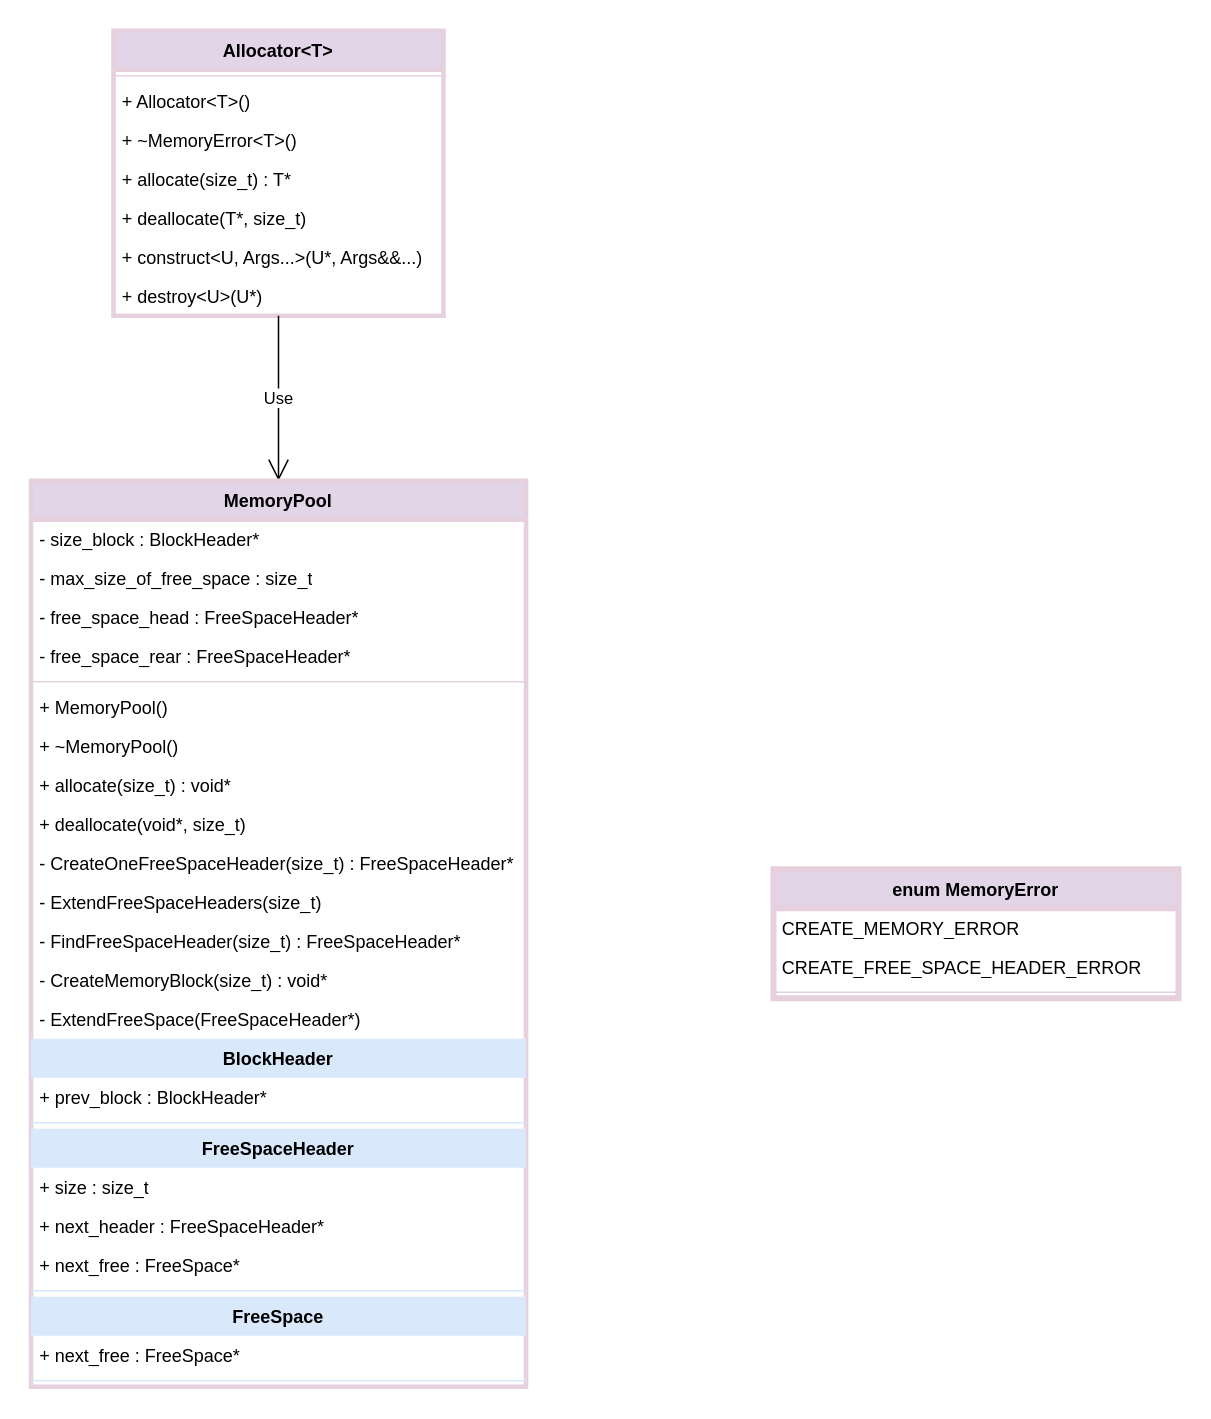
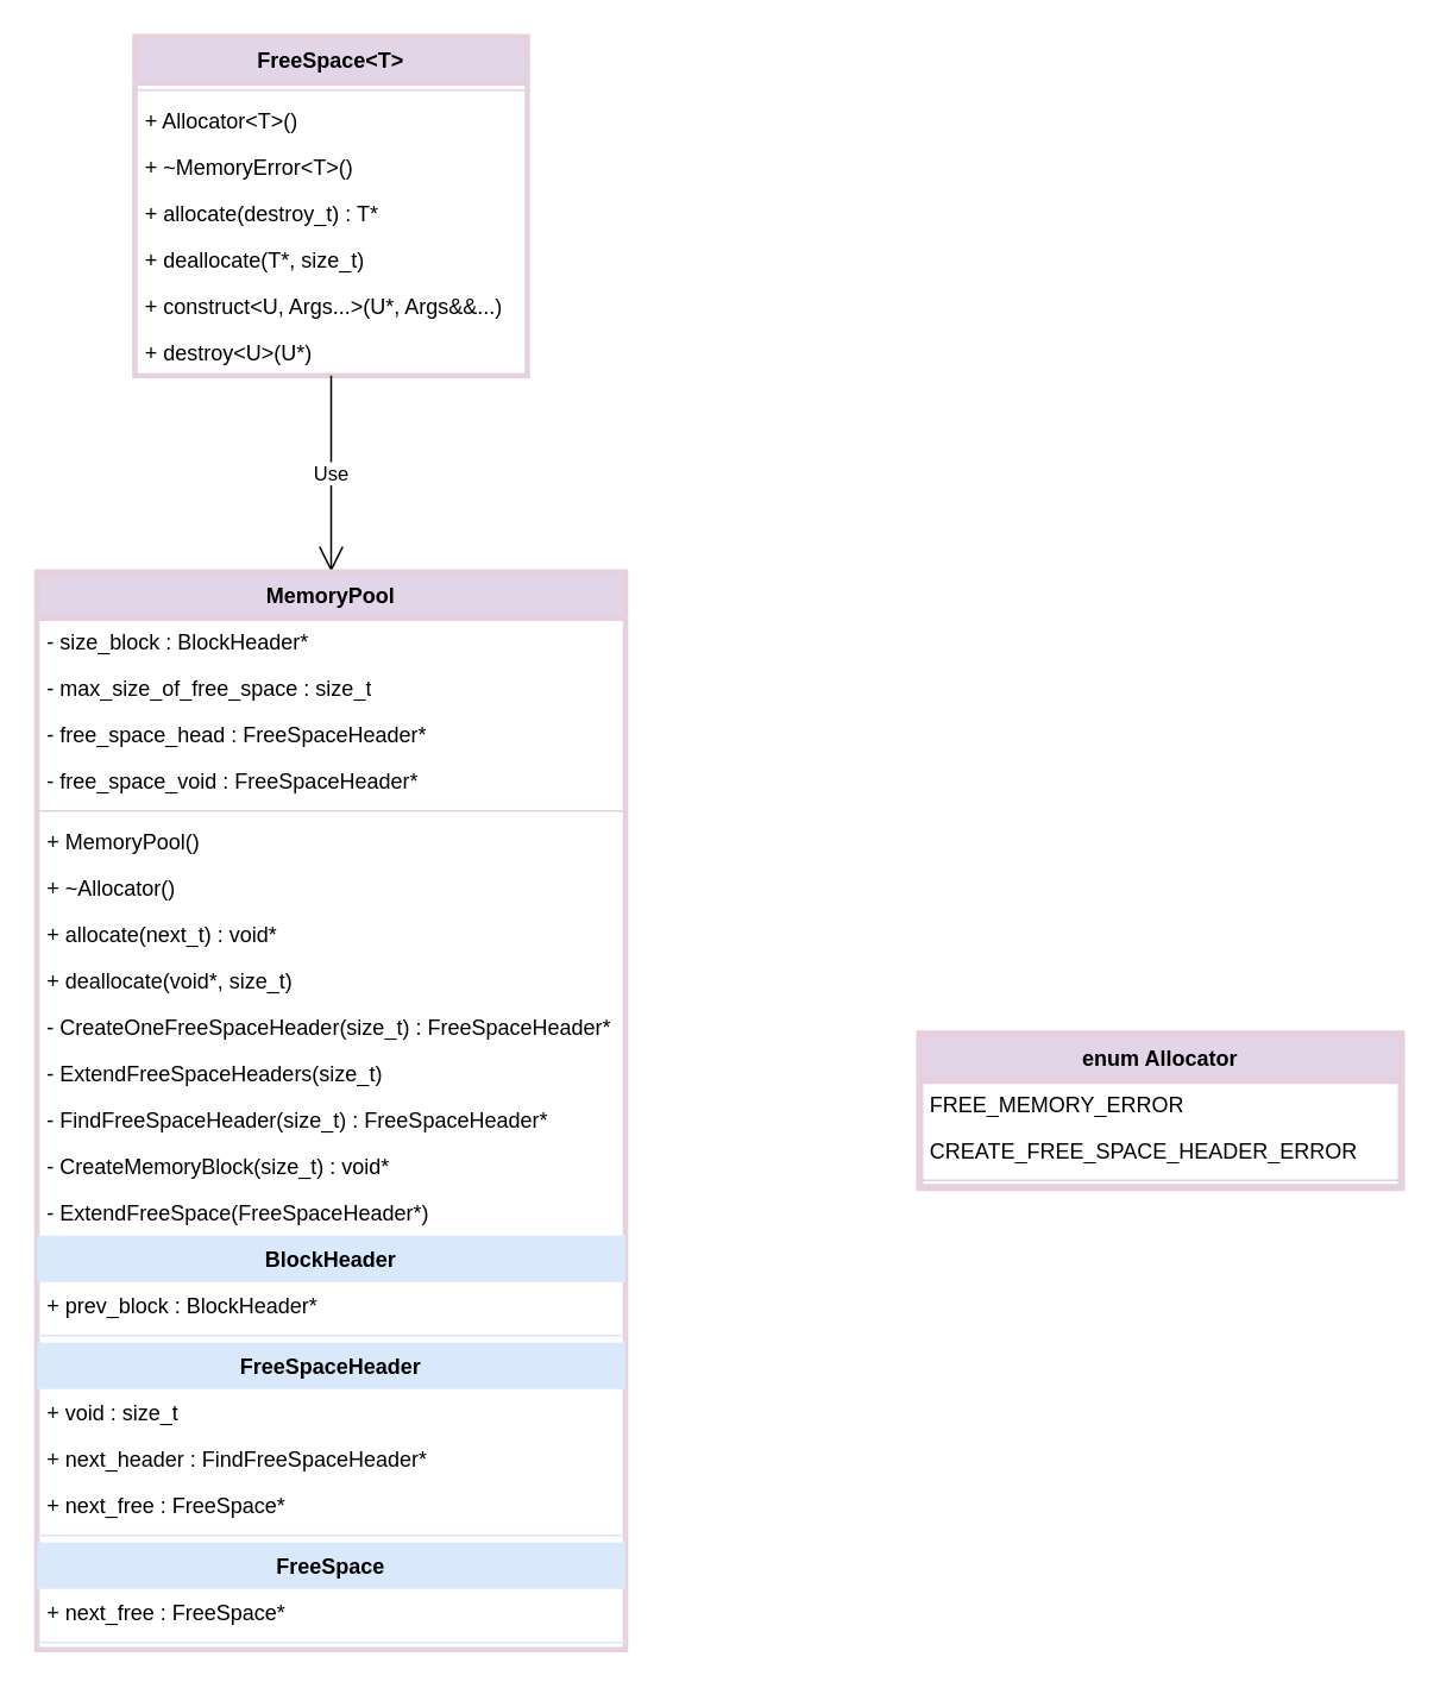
  <mxCell id="0" />
  <mxCell id="1" parent="0" />
- <mxCell id="2" value="Allocator&amp;lt;T&amp;gt;" style="swimlane;fontStyle=1;align=center;verticalAlign=top;childLayout=stackLayout;horizontal=1;startSize=26;horizontalStack=0;resizeParent=1;resizeParentMax=0;resizeLast=0;collapsible=1;marginBottom=0;whiteSpace=wrap;html=1;fillColor=#e1d5e7;strokeColor=#E6D0DE;strokeWidth=3;" vertex="1" parent="1"><mxGeometry x="75" y="20" width="220" height="190" as="geometry" /></mxCell>
+ <mxCell id="2" value="FreeSpace&amp;lt;T&amp;gt;" style="swimlane;fontStyle=1;align=center;verticalAlign=top;childLayout=stackLayout;horizontal=1;startSize=26;horizontalStack=0;resizeParent=1;resizeParentMax=0;resizeLast=0;collapsible=1;marginBottom=0;whiteSpace=wrap;html=1;fillColor=#e1d5e7;strokeColor=#E6D0DE;strokeWidth=3;" vertex="1" parent="1"><mxGeometry x="75" y="20" width="220" height="190" as="geometry" /></mxCell>
  <mxCell id="3" value="" style="line;strokeWidth=1;fillColor=none;align=left;verticalAlign=middle;spacingTop=-1;spacingLeft=3;spacingRight=3;rotatable=0;labelPosition=right;points=[];portConstraint=eastwest;strokeColor=inherit;" vertex="1" parent="2"><mxGeometry y="26" width="220" height="8" as="geometry" /></mxCell>
  <mxCell id="4" value="+ Allocator&amp;lt;T&amp;gt;()" style="text;strokeColor=none;fillColor=none;align=left;verticalAlign=top;spacingLeft=4;spacingRight=4;overflow=hidden;rotatable=0;points=[[0,0.5],[1,0.5]];portConstraint=eastwest;whiteSpace=wrap;html=1;" vertex="1" parent="2"><mxGeometry y="34" width="220" height="26" as="geometry" /></mxCell>
  <mxCell id="5" value="+ ~MemoryError&amp;lt;T&amp;gt;()" style="text;strokeColor=none;fillColor=none;align=left;verticalAlign=top;spacingLeft=4;spacingRight=4;overflow=hidden;rotatable=0;points=[[0,0.5],[1,0.5]];portConstraint=eastwest;whiteSpace=wrap;html=1;" vertex="1" parent="2"><mxGeometry y="60" width="220" height="26" as="geometry" /></mxCell>
- <mxCell id="6" value="+ allocate(size_t) : T*" style="text;strokeColor=none;fillColor=none;align=left;verticalAlign=top;spacingLeft=4;spacingRight=4;overflow=hidden;rotatable=0;points=[[0,0.5],[1,0.5]];portConstraint=eastwest;whiteSpace=wrap;html=1;" vertex="1" parent="2"><mxGeometry y="86" width="220" height="26" as="geometry" /></mxCell>
+ <mxCell id="6" value="+ allocate(destroy_t) : T*" style="text;strokeColor=none;fillColor=none;align=left;verticalAlign=top;spacingLeft=4;spacingRight=4;overflow=hidden;rotatable=0;points=[[0,0.5],[1,0.5]];portConstraint=eastwest;whiteSpace=wrap;html=1;" vertex="1" parent="2"><mxGeometry y="86" width="220" height="26" as="geometry" /></mxCell>
  <mxCell id="7" value="+ deallocate(T*, size_t)" style="text;strokeColor=none;fillColor=none;align=left;verticalAlign=top;spacingLeft=4;spacingRight=4;overflow=hidden;rotatable=0;points=[[0,0.5],[1,0.5]];portConstraint=eastwest;whiteSpace=wrap;html=1;" vertex="1" parent="2"><mxGeometry y="112" width="220" height="26" as="geometry" /></mxCell>
  <mxCell id="8" value="+ construct&amp;lt;U, Args...&amp;gt;(U*, Args&amp;amp;&amp;amp;...)" style="text;strokeColor=none;fillColor=none;align=left;verticalAlign=top;spacingLeft=4;spacingRight=4;overflow=hidden;rotatable=0;points=[[0,0.5],[1,0.5]];portConstraint=eastwest;whiteSpace=wrap;html=1;" vertex="1" parent="2"><mxGeometry y="138" width="220" height="26" as="geometry" /></mxCell>
  <mxCell id="9" value="+ destroy&amp;lt;U&amp;gt;(U*)" style="text;strokeColor=none;fillColor=none;align=left;verticalAlign=top;spacingLeft=4;spacingRight=4;overflow=hidden;rotatable=0;points=[[0,0.5],[1,0.5]];portConstraint=eastwest;whiteSpace=wrap;html=1;" vertex="1" parent="2"><mxGeometry y="164" width="220" height="26" as="geometry" /></mxCell>
  <mxCell id="10" value="Use" style="endArrow=open;endSize=12;dashed=0;html=1;rounded=0;" edge="1" parent="1" source="2" target="11"><mxGeometry width="160" relative="1" as="geometry"><mxPoint x="115" y="120" as="sourcePoint" /><mxPoint x="185" y="280" as="targetPoint" /></mxGeometry></mxCell>
  <mxCell id="11" value="MemoryPool" style="swimlane;fontStyle=1;align=center;verticalAlign=top;childLayout=stackLayout;horizontal=1;startSize=26;horizontalStack=0;resizeParent=1;resizeParentMax=0;resizeLast=0;collapsible=1;marginBottom=0;whiteSpace=wrap;html=1;fillColor=#e1d5e7;strokeColor=#E6D0DE;strokeWidth=3;" vertex="1" parent="1"><mxGeometry x="20" y="320" width="330" height="604" as="geometry" /></mxCell>
  <mxCell id="12" value="- size_block : BlockHeader*" style="text;strokeColor=none;fillColor=none;align=left;verticalAlign=top;spacingLeft=4;spacingRight=4;overflow=hidden;rotatable=0;points=[[0,0.5],[1,0.5]];portConstraint=eastwest;whiteSpace=wrap;html=1;" vertex="1" parent="11"><mxGeometry y="26" width="330" height="26" as="geometry" /></mxCell>
  <mxCell id="13" value="- max_size_of_free_space : size_t" style="text;strokeColor=none;fillColor=none;align=left;verticalAlign=top;spacingLeft=4;spacingRight=4;overflow=hidden;rotatable=0;points=[[0,0.5],[1,0.5]];portConstraint=eastwest;whiteSpace=wrap;html=1;" vertex="1" parent="11"><mxGeometry y="52" width="330" height="26" as="geometry" /></mxCell>
  <mxCell id="14" value="- free_space_head : FreeSpaceHeader*" style="text;strokeColor=none;fillColor=none;align=left;verticalAlign=top;spacingLeft=4;spacingRight=4;overflow=hidden;rotatable=0;points=[[0,0.5],[1,0.5]];portConstraint=eastwest;whiteSpace=wrap;html=1;" vertex="1" parent="11"><mxGeometry y="78" width="330" height="26" as="geometry" /></mxCell>
- <mxCell id="15" value="- free_space_rear : FreeSpaceHeader*" style="text;strokeColor=none;fillColor=none;align=left;verticalAlign=top;spacingLeft=4;spacingRight=4;overflow=hidden;rotatable=0;points=[[0,0.5],[1,0.5]];portConstraint=eastwest;whiteSpace=wrap;html=1;" vertex="1" parent="11"><mxGeometry y="104" width="330" height="26" as="geometry" /></mxCell>
+ <mxCell id="15" value="- free_space_void : FreeSpaceHeader*" style="text;strokeColor=none;fillColor=none;align=left;verticalAlign=top;spacingLeft=4;spacingRight=4;overflow=hidden;rotatable=0;points=[[0,0.5],[1,0.5]];portConstraint=eastwest;whiteSpace=wrap;html=1;" vertex="1" parent="11"><mxGeometry y="104" width="330" height="26" as="geometry" /></mxCell>
  <mxCell id="16" value="" style="line;strokeWidth=1;fillColor=none;align=left;verticalAlign=middle;spacingTop=-1;spacingLeft=3;spacingRight=3;rotatable=0;labelPosition=right;points=[];portConstraint=eastwest;strokeColor=inherit;" vertex="1" parent="11"><mxGeometry y="130" width="330" height="8" as="geometry" /></mxCell>
  <mxCell id="17" value="+ MemoryPool()" style="text;strokeColor=none;fillColor=none;align=left;verticalAlign=top;spacingLeft=4;spacingRight=4;overflow=hidden;rotatable=0;points=[[0,0.5],[1,0.5]];portConstraint=eastwest;whiteSpace=wrap;html=1;" vertex="1" parent="11"><mxGeometry y="138" width="330" height="26" as="geometry" /></mxCell>
- <mxCell id="18" value="+ ~MemoryPool()" style="text;strokeColor=none;fillColor=none;align=left;verticalAlign=top;spacingLeft=4;spacingRight=4;overflow=hidden;rotatable=0;points=[[0,0.5],[1,0.5]];portConstraint=eastwest;whiteSpace=wrap;html=1;" vertex="1" parent="11"><mxGeometry y="164" width="330" height="26" as="geometry" /></mxCell>
- <mxCell id="19" value="+ allocate(size_t) : void*" style="text;strokeColor=none;fillColor=none;align=left;verticalAlign=top;spacingLeft=4;spacingRight=4;overflow=hidden;rotatable=0;points=[[0,0.5],[1,0.5]];portConstraint=eastwest;whiteSpace=wrap;html=1;" vertex="1" parent="11"><mxGeometry y="190" width="330" height="26" as="geometry" /></mxCell>
+ <mxCell id="18" value="+ ~Allocator()" style="text;strokeColor=none;fillColor=none;align=left;verticalAlign=top;spacingLeft=4;spacingRight=4;overflow=hidden;rotatable=0;points=[[0,0.5],[1,0.5]];portConstraint=eastwest;whiteSpace=wrap;html=1;" vertex="1" parent="11"><mxGeometry y="164" width="330" height="26" as="geometry" /></mxCell>
+ <mxCell id="19" value="+ allocate(next_t) : void*" style="text;strokeColor=none;fillColor=none;align=left;verticalAlign=top;spacingLeft=4;spacingRight=4;overflow=hidden;rotatable=0;points=[[0,0.5],[1,0.5]];portConstraint=eastwest;whiteSpace=wrap;html=1;" vertex="1" parent="11"><mxGeometry y="190" width="330" height="26" as="geometry" /></mxCell>
  <mxCell id="20" value="+ deallocate(void*, size_t)" style="text;strokeColor=none;fillColor=none;align=left;verticalAlign=top;spacingLeft=4;spacingRight=4;overflow=hidden;rotatable=0;points=[[0,0.5],[1,0.5]];portConstraint=eastwest;whiteSpace=wrap;html=1;" vertex="1" parent="11"><mxGeometry y="216" width="330" height="26" as="geometry" /></mxCell>
  <mxCell id="21" value="- CreateOneFreeSpaceHeader(size_t) : FreeSpaceHeader*" style="text;strokeColor=none;fillColor=none;align=left;verticalAlign=top;spacingLeft=4;spacingRight=4;overflow=hidden;rotatable=0;points=[[0,0.5],[1,0.5]];portConstraint=eastwest;whiteSpace=wrap;html=1;" vertex="1" parent="11"><mxGeometry y="242" width="330" height="26" as="geometry" /></mxCell>
  <mxCell id="22" value="- ExtendFreeSpaceHeaders(size_t)" style="text;strokeColor=none;fillColor=none;align=left;verticalAlign=top;spacingLeft=4;spacingRight=4;overflow=hidden;rotatable=0;points=[[0,0.5],[1,0.5]];portConstraint=eastwest;whiteSpace=wrap;html=1;" vertex="1" parent="11"><mxGeometry y="268" width="330" height="26" as="geometry" /></mxCell>
  <mxCell id="23" value="- FindFreeSpaceHeader(size_t) : FreeSpaceHeader*" style="text;strokeColor=none;fillColor=none;align=left;verticalAlign=top;spacingLeft=4;spacingRight=4;overflow=hidden;rotatable=0;points=[[0,0.5],[1,0.5]];portConstraint=eastwest;whiteSpace=wrap;html=1;" vertex="1" parent="11"><mxGeometry y="294" width="330" height="26" as="geometry" /></mxCell>
  <mxCell id="24" value="- CreateMemoryBlock(size_t) : void*" style="text;strokeColor=none;fillColor=none;align=left;verticalAlign=top;spacingLeft=4;spacingRight=4;overflow=hidden;rotatable=0;points=[[0,0.5],[1,0.5]];portConstraint=eastwest;whiteSpace=wrap;html=1;" vertex="1" parent="11"><mxGeometry y="320" width="330" height="26" as="geometry" /></mxCell>
  <mxCell id="25" value="- ExtendFreeSpace(FreeSpaceHeader*)" style="text;strokeColor=none;fillColor=none;align=left;verticalAlign=top;spacingLeft=4;spacingRight=4;overflow=hidden;rotatable=0;points=[[0,0.5],[1,0.5]];portConstraint=eastwest;whiteSpace=wrap;html=1;" vertex="1" parent="11"><mxGeometry y="346" width="330" height="26" as="geometry" /></mxCell>
  <mxCell id="26" value="BlockHeader" style="swimlane;fontStyle=1;align=center;verticalAlign=top;childLayout=stackLayout;horizontal=1;startSize=26;horizontalStack=0;resizeParent=1;resizeParentMax=0;resizeLast=0;collapsible=1;marginBottom=0;whiteSpace=wrap;html=1;fillColor=#dae8fc;strokeColor=#DAE8FC;strokeWidth=0;" vertex="1" parent="11"><mxGeometry y="372" width="330" height="60" as="geometry"><mxRectangle y="56" width="160" height="30" as="alternateBounds" /></mxGeometry></mxCell>
  <mxCell id="27" value="+ prev_block : BlockHeader*" style="text;strokeColor=none;fillColor=none;align=left;verticalAlign=top;spacingLeft=4;spacingRight=4;overflow=hidden;rotatable=0;points=[[0,0.5],[1,0.5]];portConstraint=eastwest;whiteSpace=wrap;html=1;" vertex="1" parent="26"><mxGeometry y="26" width="330" height="26" as="geometry" /></mxCell>
  <mxCell id="28" value="" style="line;strokeWidth=1;fillColor=none;align=left;verticalAlign=middle;spacingTop=-1;spacingLeft=3;spacingRight=3;rotatable=0;labelPosition=right;points=[];portConstraint=eastwest;strokeColor=inherit;" vertex="1" parent="26"><mxGeometry y="52" width="330" height="8" as="geometry" /></mxCell>
  <mxCell id="29" value="FreeSpaceHeader" style="swimlane;fontStyle=1;align=center;verticalAlign=top;childLayout=stackLayout;horizontal=1;startSize=26;horizontalStack=0;resizeParent=1;resizeParentMax=0;resizeLast=0;collapsible=1;marginBottom=0;whiteSpace=wrap;html=1;fillColor=#dae8fc;strokeColor=#DAE8FC;strokeWidth=0;" vertex="1" parent="11"><mxGeometry y="432" width="330" height="112" as="geometry"><mxRectangle y="56" width="160" height="30" as="alternateBounds" /></mxGeometry></mxCell>
- <mxCell id="30" value="+ size : size_t" style="text;strokeColor=none;fillColor=none;align=left;verticalAlign=top;spacingLeft=4;spacingRight=4;overflow=hidden;rotatable=0;points=[[0,0.5],[1,0.5]];portConstraint=eastwest;whiteSpace=wrap;html=1;" vertex="1" parent="29"><mxGeometry y="26" width="330" height="26" as="geometry" /></mxCell>
- <mxCell id="31" value="+ next_header : FreeSpaceHeader*" style="text;strokeColor=none;fillColor=none;align=left;verticalAlign=top;spacingLeft=4;spacingRight=4;overflow=hidden;rotatable=0;points=[[0,0.5],[1,0.5]];portConstraint=eastwest;whiteSpace=wrap;html=1;" vertex="1" parent="29"><mxGeometry y="52" width="330" height="26" as="geometry" /></mxCell>
+ <mxCell id="30" value="+ void : size_t" style="text;strokeColor=none;fillColor=none;align=left;verticalAlign=top;spacingLeft=4;spacingRight=4;overflow=hidden;rotatable=0;points=[[0,0.5],[1,0.5]];portConstraint=eastwest;whiteSpace=wrap;html=1;" vertex="1" parent="29"><mxGeometry y="26" width="330" height="26" as="geometry" /></mxCell>
+ <mxCell id="31" value="+ next_header : FindFreeSpaceHeader*" style="text;strokeColor=none;fillColor=none;align=left;verticalAlign=top;spacingLeft=4;spacingRight=4;overflow=hidden;rotatable=0;points=[[0,0.5],[1,0.5]];portConstraint=eastwest;whiteSpace=wrap;html=1;" vertex="1" parent="29"><mxGeometry y="52" width="330" height="26" as="geometry" /></mxCell>
  <mxCell id="32" value="+ next_free : FreeSpace*" style="text;strokeColor=none;fillColor=none;align=left;verticalAlign=top;spacingLeft=4;spacingRight=4;overflow=hidden;rotatable=0;points=[[0,0.5],[1,0.5]];portConstraint=eastwest;whiteSpace=wrap;html=1;" vertex="1" parent="29"><mxGeometry y="78" width="330" height="26" as="geometry" /></mxCell>
  <mxCell id="33" value="" style="line;strokeWidth=1;fillColor=none;align=left;verticalAlign=middle;spacingTop=-1;spacingLeft=3;spacingRight=3;rotatable=0;labelPosition=right;points=[];portConstraint=eastwest;strokeColor=inherit;" vertex="1" parent="29"><mxGeometry y="104" width="330" height="8" as="geometry" /></mxCell>
  <mxCell id="34" value="FreeSpace" style="swimlane;fontStyle=1;align=center;verticalAlign=top;childLayout=stackLayout;horizontal=1;startSize=26;horizontalStack=0;resizeParent=1;resizeParentMax=0;resizeLast=0;collapsible=1;marginBottom=0;whiteSpace=wrap;html=1;fillColor=#dae8fc;strokeColor=#DAE8FC;strokeWidth=0;" vertex="1" parent="11"><mxGeometry y="544" width="330" height="60" as="geometry"><mxRectangle y="26" width="160" height="30" as="alternateBounds" /></mxGeometry></mxCell>
  <mxCell id="35" value="+ next_free : FreeSpace*" style="text;strokeColor=none;fillColor=none;align=left;verticalAlign=top;spacingLeft=4;spacingRight=4;overflow=hidden;rotatable=0;points=[[0,0.5],[1,0.5]];portConstraint=eastwest;whiteSpace=wrap;html=1;" vertex="1" parent="34"><mxGeometry y="26" width="330" height="26" as="geometry" /></mxCell>
  <mxCell id="36" value="" style="line;strokeWidth=1;fillColor=none;align=left;verticalAlign=middle;spacingTop=-1;spacingLeft=3;spacingRight=3;rotatable=0;labelPosition=right;points=[];portConstraint=eastwest;strokeColor=inherit;" vertex="1" parent="34"><mxGeometry y="52" width="330" height="8" as="geometry" /></mxCell>
- <mxCell id="37" value="enum MemoryError" style="swimlane;fontStyle=1;align=center;verticalAlign=top;childLayout=stackLayout;horizontal=1;startSize=26;horizontalStack=0;resizeParent=1;resizeParentMax=0;resizeLast=0;collapsible=1;marginBottom=0;whiteSpace=wrap;html=1;strokeWidth=4;fillColor=#e1d5e7;strokeColor=#E6D0DE;" vertex="1" parent="1"><mxGeometry x="515" y="579" width="270" height="86" as="geometry" /></mxCell>
- <mxCell id="38" value="CREATE_MEMORY_ERROR" style="text;strokeColor=none;fillColor=none;align=left;verticalAlign=top;spacingLeft=4;spacingRight=4;overflow=hidden;rotatable=0;points=[[0,0.5],[1,0.5]];portConstraint=eastwest;whiteSpace=wrap;html=1;" vertex="1" parent="37"><mxGeometry y="26" width="270" height="26" as="geometry" /></mxCell>
+ <mxCell id="37" value="enum Allocator" style="swimlane;fontStyle=1;align=center;verticalAlign=top;childLayout=stackLayout;horizontal=1;startSize=26;horizontalStack=0;resizeParent=1;resizeParentMax=0;resizeLast=0;collapsible=1;marginBottom=0;whiteSpace=wrap;html=1;strokeWidth=4;fillColor=#e1d5e7;strokeColor=#E6D0DE;" vertex="1" parent="1"><mxGeometry x="515" y="579" width="270" height="86" as="geometry" /></mxCell>
+ <mxCell id="38" value="FREE_MEMORY_ERROR" style="text;strokeColor=none;fillColor=none;align=left;verticalAlign=top;spacingLeft=4;spacingRight=4;overflow=hidden;rotatable=0;points=[[0,0.5],[1,0.5]];portConstraint=eastwest;whiteSpace=wrap;html=1;" vertex="1" parent="37"><mxGeometry y="26" width="270" height="26" as="geometry" /></mxCell>
  <mxCell id="39" value="CREATE_FREE_SPACE_HEADER_ERROR" style="text;strokeColor=none;fillColor=none;align=left;verticalAlign=top;spacingLeft=4;spacingRight=4;overflow=hidden;rotatable=0;points=[[0,0.5],[1,0.5]];portConstraint=eastwest;whiteSpace=wrap;html=1;" vertex="1" parent="37"><mxGeometry y="52" width="270" height="26" as="geometry" /></mxCell>
  <mxCell id="40" value="" style="line;strokeWidth=1;fillColor=none;align=left;verticalAlign=middle;spacingTop=-1;spacingLeft=3;spacingRight=3;rotatable=0;labelPosition=right;points=[];portConstraint=eastwest;strokeColor=inherit;" vertex="1" parent="37"><mxGeometry y="78" width="270" height="8" as="geometry" /></mxCell>
